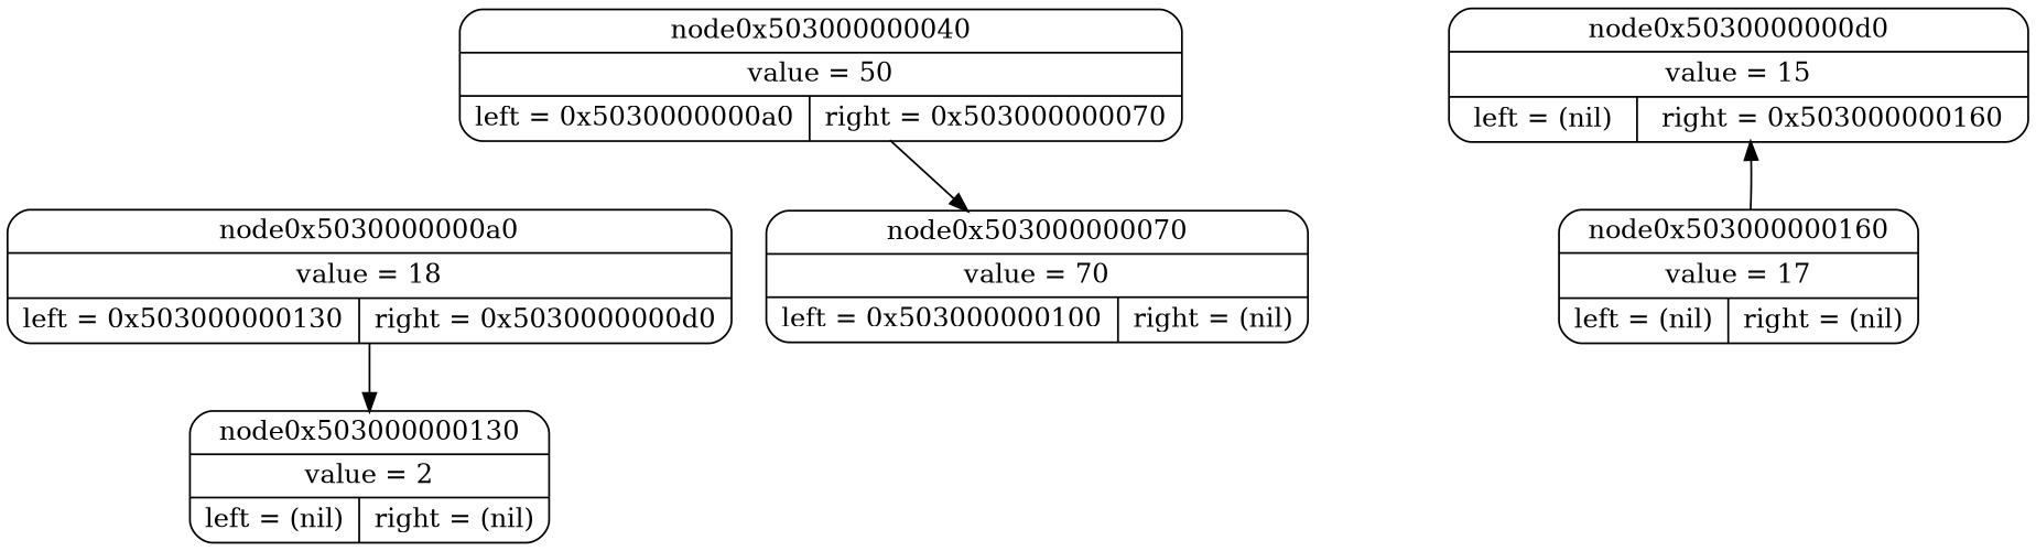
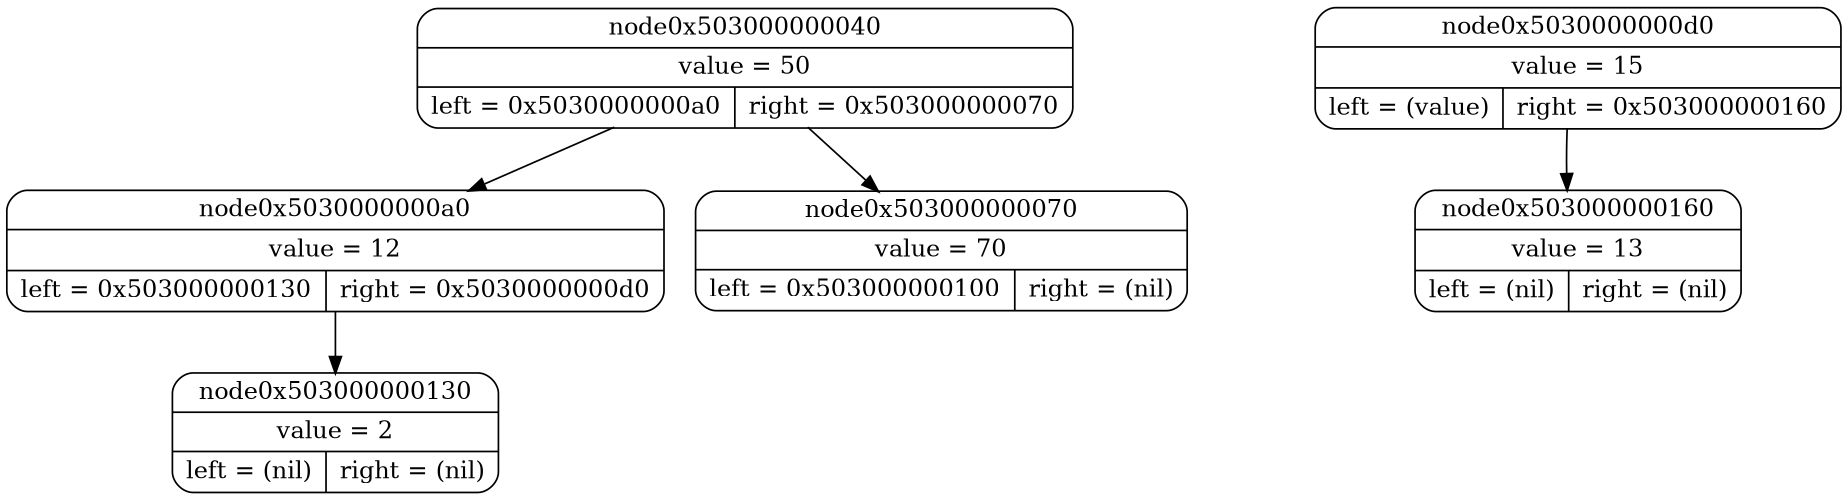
  digraph {
    node [shape=Mrecord]
    n1 [label="{node0x503000000040 | value = 50 | {left = 0x5030000000a0 | right = 0x503000000070}}"]
-   n2 [label="{node0x5030000000a0 | value = 18 | {left = 0x503000000130 | right = 0x5030000000d0}}"]
+   n2 [label="{node0x5030000000a0 | value = 12 | {left = 0x503000000130 | right = 0x5030000000d0}}"]
    n3 [label="{node0x503000000070 | value = 70 | {left = 0x503000000100 | right = (nil)}}"]
    n4 [label="{node0x503000000130 | value = 2 | {left = (nil) | right = (nil)}}"]
-   n5 [label="{node0x5030000000d0 | value = 15 | {left = (nil) | right = 0x503000000160}}"]
-   n6 [label="{node0x503000000160 | value = 17 | {left = (nil) | right = (nil)}}"]
+   n5 [label="{node0x5030000000d0 | value = 15 | {left = (value) | right = 0x503000000160}}"]
+   n6 [label="{node0x503000000160 | value = 13 | {left = (nil) | right = (nil)}}"]
+   n1 -> n2
    n1 -> n3
    n2 -> n4
-   n6 -> n5
+   n5 -> n6
  }
